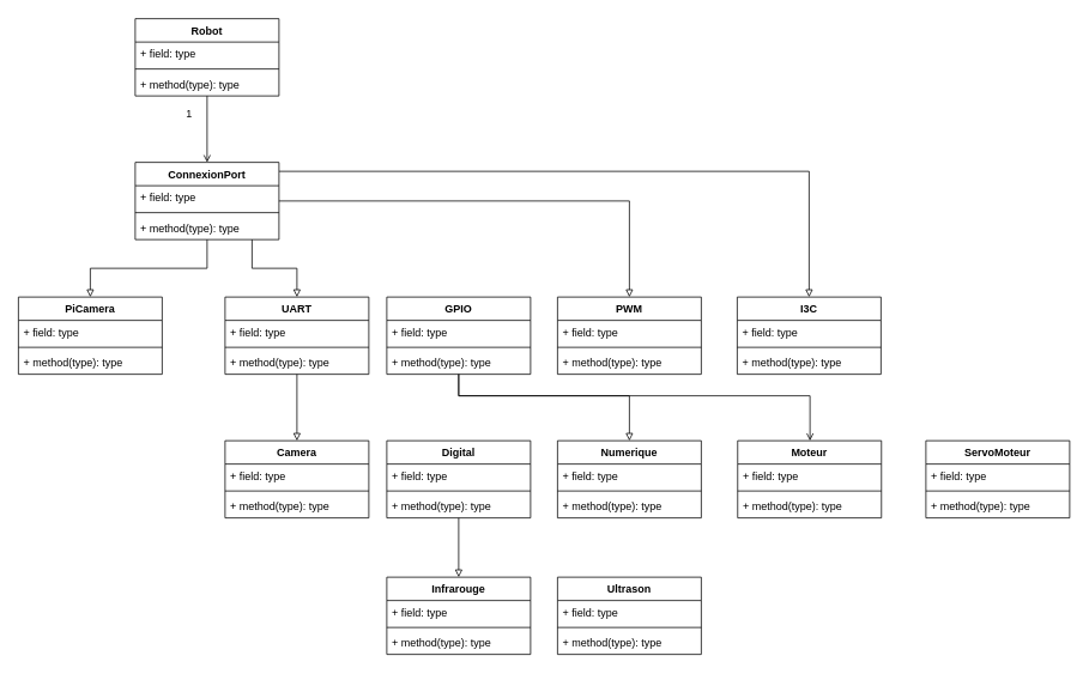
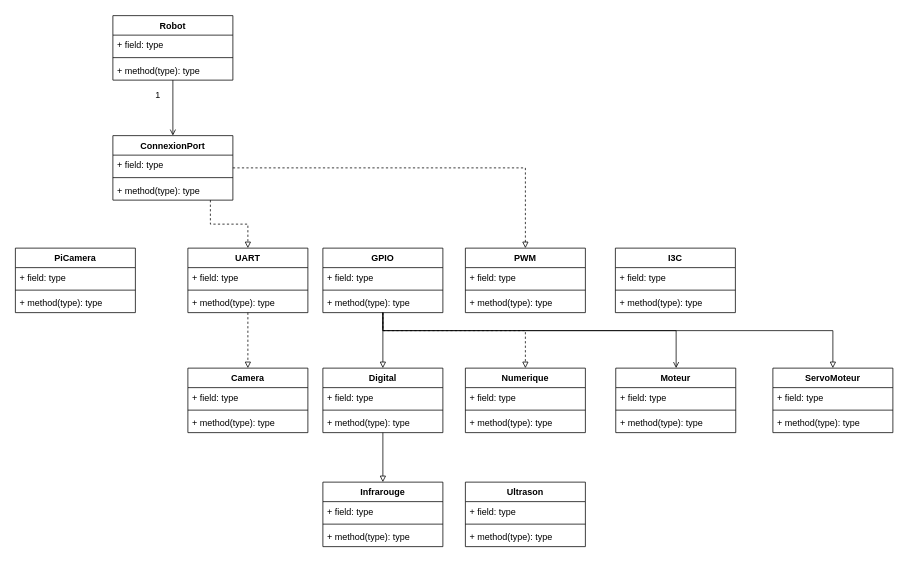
  <mxCell id="0" />
  <mxCell id="1" parent="0" />
  <mxCell id="2" style="edgeStyle=orthogonalEdgeStyle;rounded=0;orthogonalLoop=1;jettySize=auto;html=1;endArrow=open;endFill=0;" edge="1" parent="1" source="3" target="52"><mxGeometry relative="1" as="geometry" /></mxCell>
  <mxCell id="3" value="Robot" style="swimlane;fontStyle=1;align=center;verticalAlign=top;childLayout=stackLayout;horizontal=1;startSize=26;horizontalStack=0;resizeParent=1;resizeParentMax=0;resizeLast=0;collapsible=1;marginBottom=0;" parent="1" vertex="1"><mxGeometry x="150" y="20" width="160" height="86" as="geometry" /></mxCell>
  <mxCell id="4" value="+ field: type" style="text;strokeColor=none;fillColor=none;align=left;verticalAlign=top;spacingLeft=4;spacingRight=4;overflow=hidden;rotatable=0;points=[[0,0.5],[1,0.5]];portConstraint=eastwest;" parent="3" vertex="1"><mxGeometry y="26" width="160" height="26" as="geometry" /></mxCell>
  <mxCell id="5" value="" style="line;strokeWidth=1;fillColor=none;align=left;verticalAlign=middle;spacingTop=-1;spacingLeft=3;spacingRight=3;rotatable=0;labelPosition=right;points=[];portConstraint=eastwest;" parent="3" vertex="1"><mxGeometry y="52" width="160" height="8" as="geometry" /></mxCell>
  <mxCell id="6" value="+ method(type): type" style="text;strokeColor=none;fillColor=none;align=left;verticalAlign=top;spacingLeft=4;spacingRight=4;overflow=hidden;rotatable=0;points=[[0,0.5],[1,0.5]];portConstraint=eastwest;" parent="3" vertex="1"><mxGeometry y="60" width="160" height="26" as="geometry" /></mxCell>
  <mxCell id="7" value="Moteur" style="swimlane;fontStyle=1;align=center;verticalAlign=top;childLayout=stackLayout;horizontal=1;startSize=26;horizontalStack=0;resizeParent=1;resizeParentMax=0;resizeLast=0;collapsible=1;marginBottom=0;" parent="1" vertex="1"><mxGeometry x="820.5" y="490" width="160" height="86" as="geometry" /></mxCell>
  <mxCell id="8" value="+ field: type" style="text;strokeColor=none;fillColor=none;align=left;verticalAlign=top;spacingLeft=4;spacingRight=4;overflow=hidden;rotatable=0;points=[[0,0.5],[1,0.5]];portConstraint=eastwest;" parent="7" vertex="1"><mxGeometry y="26" width="160" height="26" as="geometry" /></mxCell>
  <mxCell id="9" value="" style="line;strokeWidth=1;fillColor=none;align=left;verticalAlign=middle;spacingTop=-1;spacingLeft=3;spacingRight=3;rotatable=0;labelPosition=right;points=[];portConstraint=eastwest;" parent="7" vertex="1"><mxGeometry y="52" width="160" height="8" as="geometry" /></mxCell>
  <mxCell id="10" value="+ method(type): type" style="text;strokeColor=none;fillColor=none;align=left;verticalAlign=top;spacingLeft=4;spacingRight=4;overflow=hidden;rotatable=0;points=[[0,0.5],[1,0.5]];portConstraint=eastwest;" parent="7" vertex="1"><mxGeometry y="60" width="160" height="26" as="geometry" /></mxCell>
  <mxCell id="11" value="Camera" style="swimlane;fontStyle=1;align=center;verticalAlign=top;childLayout=stackLayout;horizontal=1;startSize=26;horizontalStack=0;resizeParent=1;resizeParentMax=0;resizeLast=0;collapsible=1;marginBottom=0;" parent="1" vertex="1"><mxGeometry x="250" y="490" width="160" height="86" as="geometry" /></mxCell>
  <mxCell id="12" value="+ field: type" style="text;strokeColor=none;fillColor=none;align=left;verticalAlign=top;spacingLeft=4;spacingRight=4;overflow=hidden;rotatable=0;points=[[0,0.5],[1,0.5]];portConstraint=eastwest;" parent="11" vertex="1"><mxGeometry y="26" width="160" height="26" as="geometry" /></mxCell>
  <mxCell id="13" value="" style="line;strokeWidth=1;fillColor=none;align=left;verticalAlign=middle;spacingTop=-1;spacingLeft=3;spacingRight=3;rotatable=0;labelPosition=right;points=[];portConstraint=eastwest;" parent="11" vertex="1"><mxGeometry y="52" width="160" height="8" as="geometry" /></mxCell>
  <mxCell id="14" value="+ method(type): type" style="text;strokeColor=none;fillColor=none;align=left;verticalAlign=top;spacingLeft=4;spacingRight=4;overflow=hidden;rotatable=0;points=[[0,0.5],[1,0.5]];portConstraint=eastwest;" parent="11" vertex="1"><mxGeometry y="60" width="160" height="26" as="geometry" /></mxCell>
  <mxCell id="15" value="Ultrason" style="swimlane;fontStyle=1;align=center;verticalAlign=top;childLayout=stackLayout;horizontal=1;startSize=26;horizontalStack=0;resizeParent=1;resizeParentMax=0;resizeLast=0;collapsible=1;marginBottom=0;" parent="1" vertex="1"><mxGeometry x="620" y="642" width="160" height="86" as="geometry" /></mxCell>
  <mxCell id="16" value="+ field: type" style="text;strokeColor=none;fillColor=none;align=left;verticalAlign=top;spacingLeft=4;spacingRight=4;overflow=hidden;rotatable=0;points=[[0,0.5],[1,0.5]];portConstraint=eastwest;" parent="15" vertex="1"><mxGeometry y="26" width="160" height="26" as="geometry" /></mxCell>
  <mxCell id="17" value="" style="line;strokeWidth=1;fillColor=none;align=left;verticalAlign=middle;spacingTop=-1;spacingLeft=3;spacingRight=3;rotatable=0;labelPosition=right;points=[];portConstraint=eastwest;" parent="15" vertex="1"><mxGeometry y="52" width="160" height="8" as="geometry" /></mxCell>
  <mxCell id="18" value="+ method(type): type" style="text;strokeColor=none;fillColor=none;align=left;verticalAlign=top;spacingLeft=4;spacingRight=4;overflow=hidden;rotatable=0;points=[[0,0.5],[1,0.5]];portConstraint=eastwest;" parent="15" vertex="1"><mxGeometry y="60" width="160" height="26" as="geometry" /></mxCell>
  <mxCell id="19" value="Infrarouge" style="swimlane;fontStyle=1;align=center;verticalAlign=top;childLayout=stackLayout;horizontal=1;startSize=26;horizontalStack=0;resizeParent=1;resizeParentMax=0;resizeLast=0;collapsible=1;marginBottom=0;" parent="1" vertex="1"><mxGeometry x="430" y="642" width="160" height="86" as="geometry" /></mxCell>
  <mxCell id="20" value="+ field: type" style="text;strokeColor=none;fillColor=none;align=left;verticalAlign=top;spacingLeft=4;spacingRight=4;overflow=hidden;rotatable=0;points=[[0,0.5],[1,0.5]];portConstraint=eastwest;" parent="19" vertex="1"><mxGeometry y="26" width="160" height="26" as="geometry" /></mxCell>
  <mxCell id="21" value="" style="line;strokeWidth=1;fillColor=none;align=left;verticalAlign=middle;spacingTop=-1;spacingLeft=3;spacingRight=3;rotatable=0;labelPosition=right;points=[];portConstraint=eastwest;" parent="19" vertex="1"><mxGeometry y="52" width="160" height="8" as="geometry" /></mxCell>
  <mxCell id="22" value="+ method(type): type" style="text;strokeColor=none;fillColor=none;align=left;verticalAlign=top;spacingLeft=4;spacingRight=4;overflow=hidden;rotatable=0;points=[[0,0.5],[1,0.5]];portConstraint=eastwest;" parent="19" vertex="1"><mxGeometry y="60" width="160" height="26" as="geometry" /></mxCell>
  <mxCell id="23" value="ServoMoteur" style="swimlane;fontStyle=1;align=center;verticalAlign=top;childLayout=stackLayout;horizontal=1;startSize=26;horizontalStack=0;resizeParent=1;resizeParentMax=0;resizeLast=0;collapsible=1;marginBottom=0;" parent="1" vertex="1"><mxGeometry x="1030" y="490" width="160" height="86" as="geometry" /></mxCell>
  <mxCell id="24" value="+ field: type" style="text;strokeColor=none;fillColor=none;align=left;verticalAlign=top;spacingLeft=4;spacingRight=4;overflow=hidden;rotatable=0;points=[[0,0.5],[1,0.5]];portConstraint=eastwest;" parent="23" vertex="1"><mxGeometry y="26" width="160" height="26" as="geometry" /></mxCell>
  <mxCell id="25" value="" style="line;strokeWidth=1;fillColor=none;align=left;verticalAlign=middle;spacingTop=-1;spacingLeft=3;spacingRight=3;rotatable=0;labelPosition=right;points=[];portConstraint=eastwest;" parent="23" vertex="1"><mxGeometry y="52" width="160" height="8" as="geometry" /></mxCell>
  <mxCell id="26" value="+ method(type): type" style="text;strokeColor=none;fillColor=none;align=left;verticalAlign=top;spacingLeft=4;spacingRight=4;overflow=hidden;rotatable=0;points=[[0,0.5],[1,0.5]];portConstraint=eastwest;" parent="23" vertex="1"><mxGeometry y="60" width="160" height="26" as="geometry" /></mxCell>
- <mxCell id="28" style="edgeStyle=orthogonalEdgeStyle;rounded=0;orthogonalLoop=1;jettySize=auto;html=1;entryX=0.5;entryY=0;entryDx=0;entryDy=0;startArrow=none;startFill=0;endArrow=block;endFill=0;" edge="1" parent="1" source="31" target="56"><mxGeometry relative="1" as="geometry"><Array as="points"><mxPoint x="510" y="440" /><mxPoint x="700" y="440" /></Array></mxGeometry></mxCell>
+ <mxCell id="27" style="edgeStyle=orthogonalEdgeStyle;rounded=0;orthogonalLoop=1;jettySize=auto;html=1;entryX=0.5;entryY=0;entryDx=0;entryDy=0;startArrow=none;startFill=0;endArrow=block;endFill=0;" edge="1" parent="1" source="31" target="61"><mxGeometry relative="1" as="geometry" /></mxCell>
+ <mxCell id="28" style="edgeStyle=orthogonalEdgeStyle;rounded=0;orthogonalLoop=1;jettySize=auto;html=1;entryX=0.5;entryY=0;entryDx=0;entryDy=0;startArrow=none;startFill=0;endArrow=block;endFill=0;dashed=1;" edge="1" parent="1" source="31" target="56"><mxGeometry relative="1" as="geometry"><Array as="points"><mxPoint x="510" y="440" /><mxPoint x="700" y="440" /></Array></mxGeometry></mxCell>
  <mxCell id="29" style="edgeStyle=orthogonalEdgeStyle;rounded=0;orthogonalLoop=1;jettySize=auto;html=1;startArrow=none;startFill=0;endArrow=open;endFill=0;" edge="1" parent="1" source="31" target="7"><mxGeometry relative="1" as="geometry"><Array as="points"><mxPoint x="510" y="440" /><mxPoint x="901" y="440" /></Array></mxGeometry></mxCell>
+ <mxCell id="30" style="edgeStyle=orthogonalEdgeStyle;rounded=0;orthogonalLoop=1;jettySize=auto;html=1;startArrow=none;startFill=0;endArrow=block;endFill=0;" edge="1" parent="1" source="31" target="23"><mxGeometry relative="1" as="geometry"><Array as="points"><mxPoint x="510" y="440" /><mxPoint x="1110" y="440" /></Array></mxGeometry></mxCell>
  <mxCell id="31" value="GPIO" style="swimlane;fontStyle=1;align=center;verticalAlign=top;childLayout=stackLayout;horizontal=1;startSize=26;horizontalStack=0;resizeParent=1;resizeParentMax=0;resizeLast=0;collapsible=1;marginBottom=0;" parent="1" vertex="1"><mxGeometry x="430" y="330" width="160" height="86" as="geometry" /></mxCell>
  <mxCell id="32" value="+ field: type" style="text;strokeColor=none;fillColor=none;align=left;verticalAlign=top;spacingLeft=4;spacingRight=4;overflow=hidden;rotatable=0;points=[[0,0.5],[1,0.5]];portConstraint=eastwest;" parent="31" vertex="1"><mxGeometry y="26" width="160" height="26" as="geometry" /></mxCell>
  <mxCell id="33" value="" style="line;strokeWidth=1;fillColor=none;align=left;verticalAlign=middle;spacingTop=-1;spacingLeft=3;spacingRight=3;rotatable=0;labelPosition=right;points=[];portConstraint=eastwest;" parent="31" vertex="1"><mxGeometry y="52" width="160" height="8" as="geometry" /></mxCell>
  <mxCell id="34" value="+ method(type): type" style="text;strokeColor=none;fillColor=none;align=left;verticalAlign=top;spacingLeft=4;spacingRight=4;overflow=hidden;rotatable=0;points=[[0,0.5],[1,0.5]];portConstraint=eastwest;" parent="31" vertex="1"><mxGeometry y="60" width="160" height="26" as="geometry" /></mxCell>
- <mxCell id="35" style="edgeStyle=orthogonalEdgeStyle;rounded=0;orthogonalLoop=1;jettySize=auto;html=1;startArrow=none;startFill=0;endArrow=block;endFill=0;" edge="1" parent="1" source="36" target="11"><mxGeometry relative="1" as="geometry" /></mxCell>
+ <mxCell id="35" style="edgeStyle=orthogonalEdgeStyle;rounded=0;orthogonalLoop=1;jettySize=auto;html=1;startArrow=none;startFill=0;endArrow=block;endFill=0;dashed=1;" edge="1" parent="1" source="36" target="11"><mxGeometry relative="1" as="geometry" /></mxCell>
  <mxCell id="36" value="UART" style="swimlane;fontStyle=1;align=center;verticalAlign=top;childLayout=stackLayout;horizontal=1;startSize=26;horizontalStack=0;resizeParent=1;resizeParentMax=0;resizeLast=0;collapsible=1;marginBottom=0;" parent="1" vertex="1"><mxGeometry x="250" y="330" width="160" height="86" as="geometry" /></mxCell>
  <mxCell id="37" value="+ field: type" style="text;strokeColor=none;fillColor=none;align=left;verticalAlign=top;spacingLeft=4;spacingRight=4;overflow=hidden;rotatable=0;points=[[0,0.5],[1,0.5]];portConstraint=eastwest;" parent="36" vertex="1"><mxGeometry y="26" width="160" height="26" as="geometry" /></mxCell>
  <mxCell id="38" value="" style="line;strokeWidth=1;fillColor=none;align=left;verticalAlign=middle;spacingTop=-1;spacingLeft=3;spacingRight=3;rotatable=0;labelPosition=right;points=[];portConstraint=eastwest;" parent="36" vertex="1"><mxGeometry y="52" width="160" height="8" as="geometry" /></mxCell>
  <mxCell id="39" value="+ method(type): type" style="text;strokeColor=none;fillColor=none;align=left;verticalAlign=top;spacingLeft=4;spacingRight=4;overflow=hidden;rotatable=0;points=[[0,0.5],[1,0.5]];portConstraint=eastwest;" parent="36" vertex="1"><mxGeometry y="60" width="160" height="26" as="geometry" /></mxCell>
  <mxCell id="40" value="I3C" style="swimlane;fontStyle=1;align=center;verticalAlign=top;childLayout=stackLayout;horizontal=1;startSize=26;horizontalStack=0;resizeParent=1;resizeParentMax=0;resizeLast=0;collapsible=1;marginBottom=0;" parent="1" vertex="1"><mxGeometry x="820" y="330" width="160" height="86" as="geometry" /></mxCell>
  <mxCell id="41" value="+ field: type" style="text;strokeColor=none;fillColor=none;align=left;verticalAlign=top;spacingLeft=4;spacingRight=4;overflow=hidden;rotatable=0;points=[[0,0.5],[1,0.5]];portConstraint=eastwest;" parent="40" vertex="1"><mxGeometry y="26" width="160" height="26" as="geometry" /></mxCell>
  <mxCell id="42" value="" style="line;strokeWidth=1;fillColor=none;align=left;verticalAlign=middle;spacingTop=-1;spacingLeft=3;spacingRight=3;rotatable=0;labelPosition=right;points=[];portConstraint=eastwest;" parent="40" vertex="1"><mxGeometry y="52" width="160" height="8" as="geometry" /></mxCell>
  <mxCell id="43" value="+ method(type): type" style="text;strokeColor=none;fillColor=none;align=left;verticalAlign=top;spacingLeft=4;spacingRight=4;overflow=hidden;rotatable=0;points=[[0,0.5],[1,0.5]];portConstraint=eastwest;" parent="40" vertex="1"><mxGeometry y="60" width="160" height="26" as="geometry" /></mxCell>
  <mxCell id="44" value="PWM" style="swimlane;fontStyle=1;align=center;verticalAlign=top;childLayout=stackLayout;horizontal=1;startSize=26;horizontalStack=0;resizeParent=1;resizeParentMax=0;resizeLast=0;collapsible=1;marginBottom=0;" parent="1" vertex="1"><mxGeometry x="620" y="330" width="160" height="86" as="geometry" /></mxCell>
  <mxCell id="45" value="+ field: type" style="text;strokeColor=none;fillColor=none;align=left;verticalAlign=top;spacingLeft=4;spacingRight=4;overflow=hidden;rotatable=0;points=[[0,0.5],[1,0.5]];portConstraint=eastwest;" parent="44" vertex="1"><mxGeometry y="26" width="160" height="26" as="geometry" /></mxCell>
  <mxCell id="46" value="" style="line;strokeWidth=1;fillColor=none;align=left;verticalAlign=middle;spacingTop=-1;spacingLeft=3;spacingRight=3;rotatable=0;labelPosition=right;points=[];portConstraint=eastwest;" parent="44" vertex="1"><mxGeometry y="52" width="160" height="8" as="geometry" /></mxCell>
  <mxCell id="47" value="+ method(type): type" style="text;strokeColor=none;fillColor=none;align=left;verticalAlign=top;spacingLeft=4;spacingRight=4;overflow=hidden;rotatable=0;points=[[0,0.5],[1,0.5]];portConstraint=eastwest;" parent="44" vertex="1"><mxGeometry y="60" width="160" height="26" as="geometry" /></mxCell>
- <mxCell id="48" style="edgeStyle=orthogonalEdgeStyle;rounded=0;orthogonalLoop=1;jettySize=auto;html=1;entryX=0.5;entryY=0;entryDx=0;entryDy=0;endArrow=block;endFill=0;" edge="1" parent="1" source="52" target="36"><mxGeometry relative="1" as="geometry"><Array as="points"><mxPoint x="280" y="298" /><mxPoint x="330" y="298" /></Array></mxGeometry></mxCell>
- <mxCell id="49" style="edgeStyle=orthogonalEdgeStyle;rounded=0;orthogonalLoop=1;jettySize=auto;html=1;endArrow=block;endFill=0;" edge="1" parent="1" source="52" target="44"><mxGeometry relative="1" as="geometry"><Array as="points"><mxPoint x="700" y="223" /></Array></mxGeometry></mxCell>
- <mxCell id="50" style="edgeStyle=orthogonalEdgeStyle;rounded=0;orthogonalLoop=1;jettySize=auto;html=1;entryX=0.5;entryY=0;entryDx=0;entryDy=0;endArrow=block;endFill=0;" edge="1" parent="1" source="52" target="40"><mxGeometry relative="1" as="geometry"><Array as="points"><mxPoint x="900" y="190" /></Array></mxGeometry></mxCell>
- <mxCell id="51" style="edgeStyle=orthogonalEdgeStyle;rounded=0;orthogonalLoop=1;jettySize=auto;html=1;startArrow=none;startFill=0;endArrow=block;endFill=0;" edge="1" parent="1" source="52" target="66"><mxGeometry relative="1" as="geometry" /></mxCell>
+ <mxCell id="48" style="edgeStyle=orthogonalEdgeStyle;rounded=0;orthogonalLoop=1;jettySize=auto;html=1;entryX=0.5;entryY=0;entryDx=0;entryDy=0;endArrow=block;endFill=0;dashed=1;" edge="1" parent="1" source="52" target="36"><mxGeometry relative="1" as="geometry"><Array as="points"><mxPoint x="280" y="298" /><mxPoint x="330" y="298" /></Array></mxGeometry></mxCell>
+ <mxCell id="49" style="edgeStyle=orthogonalEdgeStyle;rounded=0;orthogonalLoop=1;jettySize=auto;html=1;endArrow=block;endFill=0;dashed=1;" edge="1" parent="1" source="52" target="44"><mxGeometry relative="1" as="geometry"><Array as="points"><mxPoint x="700" y="223" /></Array></mxGeometry></mxCell>
  <mxCell id="52" value="ConnexionPort" style="swimlane;fontStyle=1;align=center;verticalAlign=top;childLayout=stackLayout;horizontal=1;startSize=26;horizontalStack=0;resizeParent=1;resizeParentMax=0;resizeLast=0;collapsible=1;marginBottom=0;" parent="1" vertex="1"><mxGeometry x="150" y="180" width="160" height="86" as="geometry" /></mxCell>
  <mxCell id="53" value="+ field: type" style="text;strokeColor=none;fillColor=none;align=left;verticalAlign=top;spacingLeft=4;spacingRight=4;overflow=hidden;rotatable=0;points=[[0,0.5],[1,0.5]];portConstraint=eastwest;" parent="52" vertex="1"><mxGeometry y="26" width="160" height="26" as="geometry" /></mxCell>
  <mxCell id="54" value="" style="line;strokeWidth=1;fillColor=none;align=left;verticalAlign=middle;spacingTop=-1;spacingLeft=3;spacingRight=3;rotatable=0;labelPosition=right;points=[];portConstraint=eastwest;" parent="52" vertex="1"><mxGeometry y="52" width="160" height="8" as="geometry" /></mxCell>
  <mxCell id="55" value="+ method(type): type" style="text;strokeColor=none;fillColor=none;align=left;verticalAlign=top;spacingLeft=4;spacingRight=4;overflow=hidden;rotatable=0;points=[[0,0.5],[1,0.5]];portConstraint=eastwest;" parent="52" vertex="1"><mxGeometry y="60" width="160" height="26" as="geometry" /></mxCell>
  <mxCell id="56" value="Numerique" style="swimlane;fontStyle=1;align=center;verticalAlign=top;childLayout=stackLayout;horizontal=1;startSize=26;horizontalStack=0;resizeParent=1;resizeParentMax=0;resizeLast=0;collapsible=1;marginBottom=0;" vertex="1" parent="1"><mxGeometry x="620" y="490" width="160" height="86" as="geometry" /></mxCell>
  <mxCell id="57" value="+ field: type" style="text;strokeColor=none;fillColor=none;align=left;verticalAlign=top;spacingLeft=4;spacingRight=4;overflow=hidden;rotatable=0;points=[[0,0.5],[1,0.5]];portConstraint=eastwest;" vertex="1" parent="56"><mxGeometry y="26" width="160" height="26" as="geometry" /></mxCell>
  <mxCell id="58" value="" style="line;strokeWidth=1;fillColor=none;align=left;verticalAlign=middle;spacingTop=-1;spacingLeft=3;spacingRight=3;rotatable=0;labelPosition=right;points=[];portConstraint=eastwest;" vertex="1" parent="56"><mxGeometry y="52" width="160" height="8" as="geometry" /></mxCell>
  <mxCell id="59" value="+ method(type): type" style="text;strokeColor=none;fillColor=none;align=left;verticalAlign=top;spacingLeft=4;spacingRight=4;overflow=hidden;rotatable=0;points=[[0,0.5],[1,0.5]];portConstraint=eastwest;" vertex="1" parent="56"><mxGeometry y="60" width="160" height="26" as="geometry" /></mxCell>
  <mxCell id="60" style="edgeStyle=orthogonalEdgeStyle;rounded=0;orthogonalLoop=1;jettySize=auto;html=1;startArrow=none;startFill=0;endArrow=block;endFill=0;" edge="1" parent="1" source="61" target="19"><mxGeometry relative="1" as="geometry" /></mxCell>
  <mxCell id="61" value="Digital" style="swimlane;fontStyle=1;align=center;verticalAlign=top;childLayout=stackLayout;horizontal=1;startSize=26;horizontalStack=0;resizeParent=1;resizeParentMax=0;resizeLast=0;collapsible=1;marginBottom=0;" vertex="1" parent="1"><mxGeometry x="430" y="490" width="160" height="86" as="geometry" /></mxCell>
  <mxCell id="62" value="+ field: type" style="text;strokeColor=none;fillColor=none;align=left;verticalAlign=top;spacingLeft=4;spacingRight=4;overflow=hidden;rotatable=0;points=[[0,0.5],[1,0.5]];portConstraint=eastwest;" vertex="1" parent="61"><mxGeometry y="26" width="160" height="26" as="geometry" /></mxCell>
  <mxCell id="63" value="" style="line;strokeWidth=1;fillColor=none;align=left;verticalAlign=middle;spacingTop=-1;spacingLeft=3;spacingRight=3;rotatable=0;labelPosition=right;points=[];portConstraint=eastwest;" vertex="1" parent="61"><mxGeometry y="52" width="160" height="8" as="geometry" /></mxCell>
  <mxCell id="64" value="+ method(type): type" style="text;strokeColor=none;fillColor=none;align=left;verticalAlign=top;spacingLeft=4;spacingRight=4;overflow=hidden;rotatable=0;points=[[0,0.5],[1,0.5]];portConstraint=eastwest;" vertex="1" parent="61"><mxGeometry y="60" width="160" height="26" as="geometry" /></mxCell>
  <mxCell id="65" value="1" style="text;html=1;align=center;verticalAlign=middle;resizable=0;points=[];autosize=1;strokeColor=none;fillColor=none;" vertex="1" parent="1"><mxGeometry x="200" y="116" width="20" height="20" as="geometry" /></mxCell>
  <mxCell id="66" value="PiCamera" style="swimlane;fontStyle=1;align=center;verticalAlign=top;childLayout=stackLayout;horizontal=1;startSize=26;horizontalStack=0;resizeParent=1;resizeParentMax=0;resizeLast=0;collapsible=1;marginBottom=0;" vertex="1" parent="1"><mxGeometry x="20" y="330" width="160" height="86" as="geometry" /></mxCell>
  <mxCell id="67" value="+ field: type" style="text;strokeColor=none;fillColor=none;align=left;verticalAlign=top;spacingLeft=4;spacingRight=4;overflow=hidden;rotatable=0;points=[[0,0.5],[1,0.5]];portConstraint=eastwest;" vertex="1" parent="66"><mxGeometry y="26" width="160" height="26" as="geometry" /></mxCell>
  <mxCell id="68" value="" style="line;strokeWidth=1;fillColor=none;align=left;verticalAlign=middle;spacingTop=-1;spacingLeft=3;spacingRight=3;rotatable=0;labelPosition=right;points=[];portConstraint=eastwest;" vertex="1" parent="66"><mxGeometry y="52" width="160" height="8" as="geometry" /></mxCell>
  <mxCell id="69" value="+ method(type): type" style="text;strokeColor=none;fillColor=none;align=left;verticalAlign=top;spacingLeft=4;spacingRight=4;overflow=hidden;rotatable=0;points=[[0,0.5],[1,0.5]];portConstraint=eastwest;" vertex="1" parent="66"><mxGeometry y="60" width="160" height="26" as="geometry" /></mxCell>
